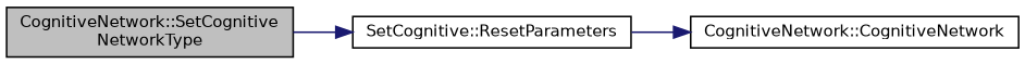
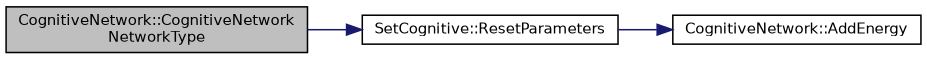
  digraph {
    rankdir=LR
    node [color=black fillcolor=white fontname=Helvetica fontsize=10 shape=record style=filled]
    edge [color=midnightblue fontname=Helvetica fontsize=10 labelfontname=Helvetica labelfontsize=10 style=solid]
-   n1 [fillcolor=grey75 fontcolor=black height=0.2 label="CognitiveNetwork::SetCognitive\lNetworkType" width=0.4]
+   n1 [fillcolor=grey75 fontcolor=black height=0.2 label="CognitiveNetwork::CognitiveNetwork\lNetworkType" width=0.4]
    n2 [height=0.2 label="SetCognitive::ResetParameters" width=0.4]
-   n3 [height=0.2 label="CognitiveNetwork::CognitiveNetwork" width=0.4]
+   n3 [height=0.2 label="CognitiveNetwork::AddEnergy" width=0.4]
    n1 -> n2
    n2 -> n3
  }
